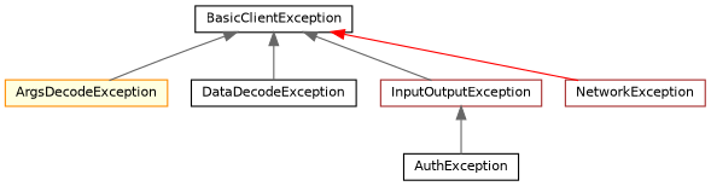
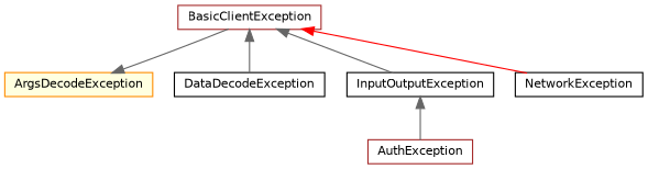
  digraph {
    rankdir=TB
    node [color=brown fillcolor=white fontname=Helvetica fontsize=10 shape=record style=filled]
    edge [color=gray40 dir=back fontname=Helvetica fontsize=10 labelfontname=Helvetica labelfontsize=10 style=solid]
-   n1 [color=black height=0.2 label=BasicClientException width=0.4]
+   n1 [height=0.2 label=BasicClientException width=0.4]
    n2 [color=darkorange fillcolor=lightyellow height=0.2 label=ArgsDecodeException width=0.4]
    n3 [color=black height=0.2 label=DataDecodeException width=0.4]
-   n4 [height=0.2 label=InputOutputException width=0.4]
-   n5 [height=0.2 label=NetworkException width=0.4]
-   n6 [color=black height=0.2 label=AuthException width=0.4]
-   n1 -> n2
+   n4 [color=black height=0.2 label=InputOutputException width=0.4]
+   n5 [color=black height=0.2 label=NetworkException width=0.4]
+   n6 [height=0.2 label=AuthException width=0.4]
+   n2 -> n1
    n1 -> n3
    n1 -> n4
    n1 -> n5 [color=red]
    n4 -> n6
  }
